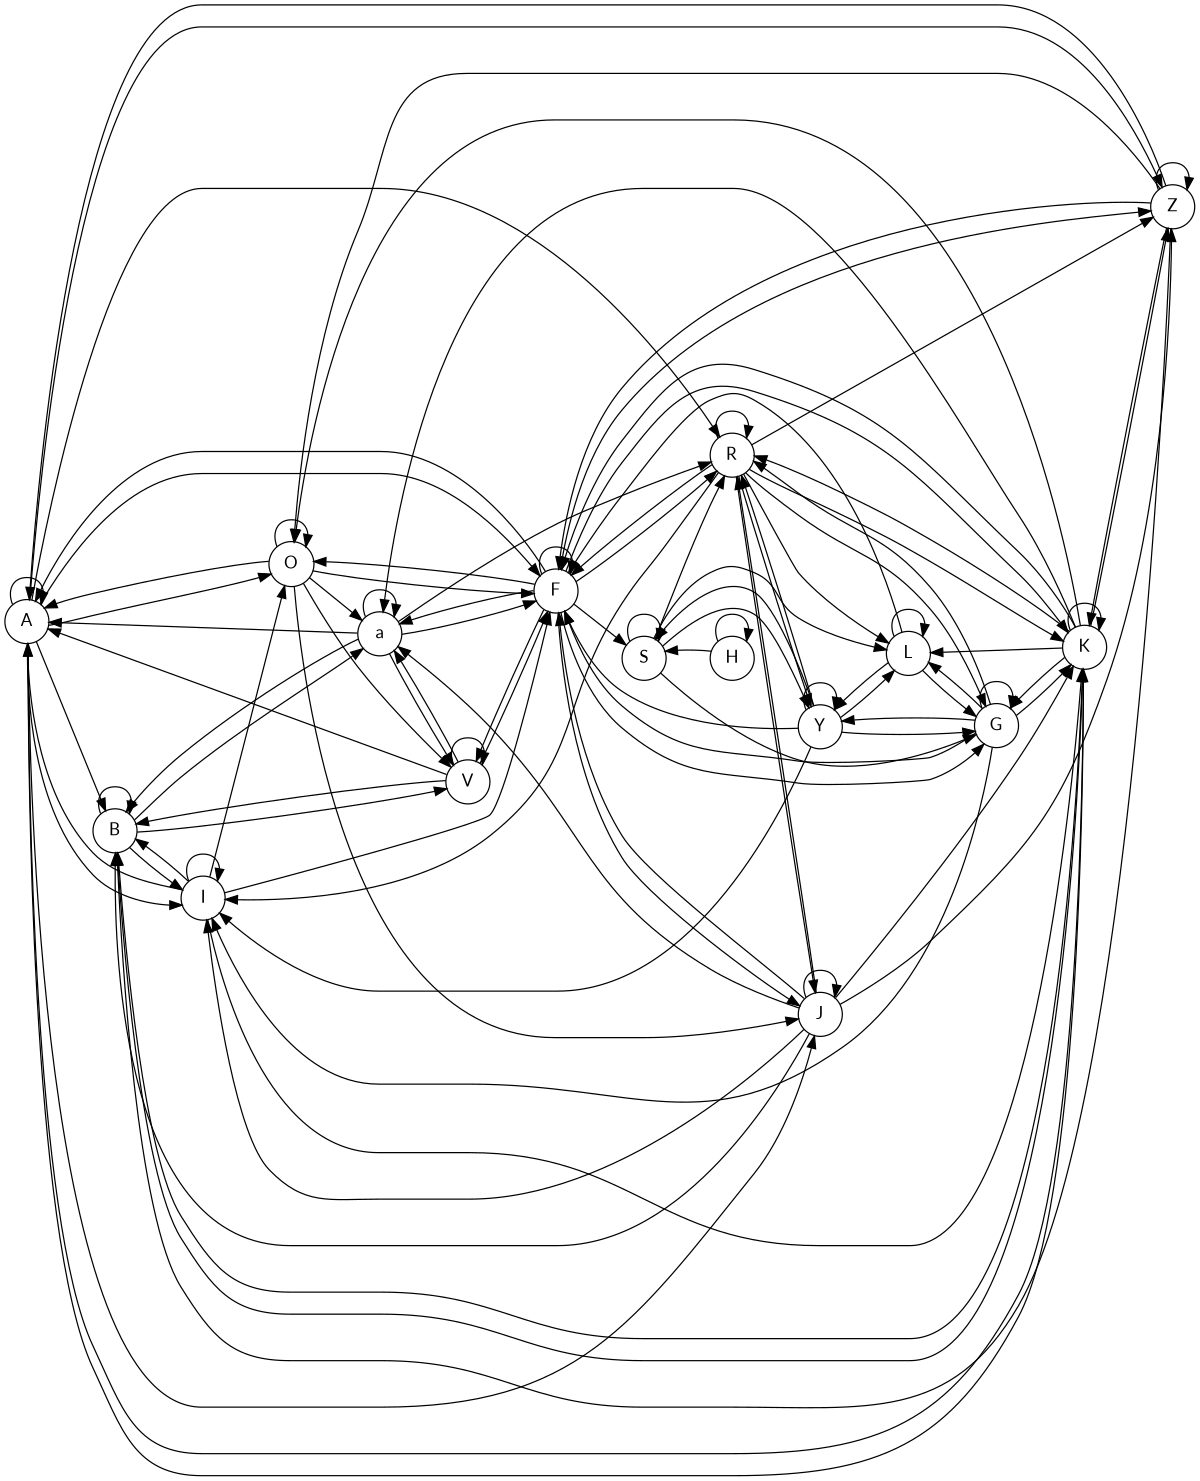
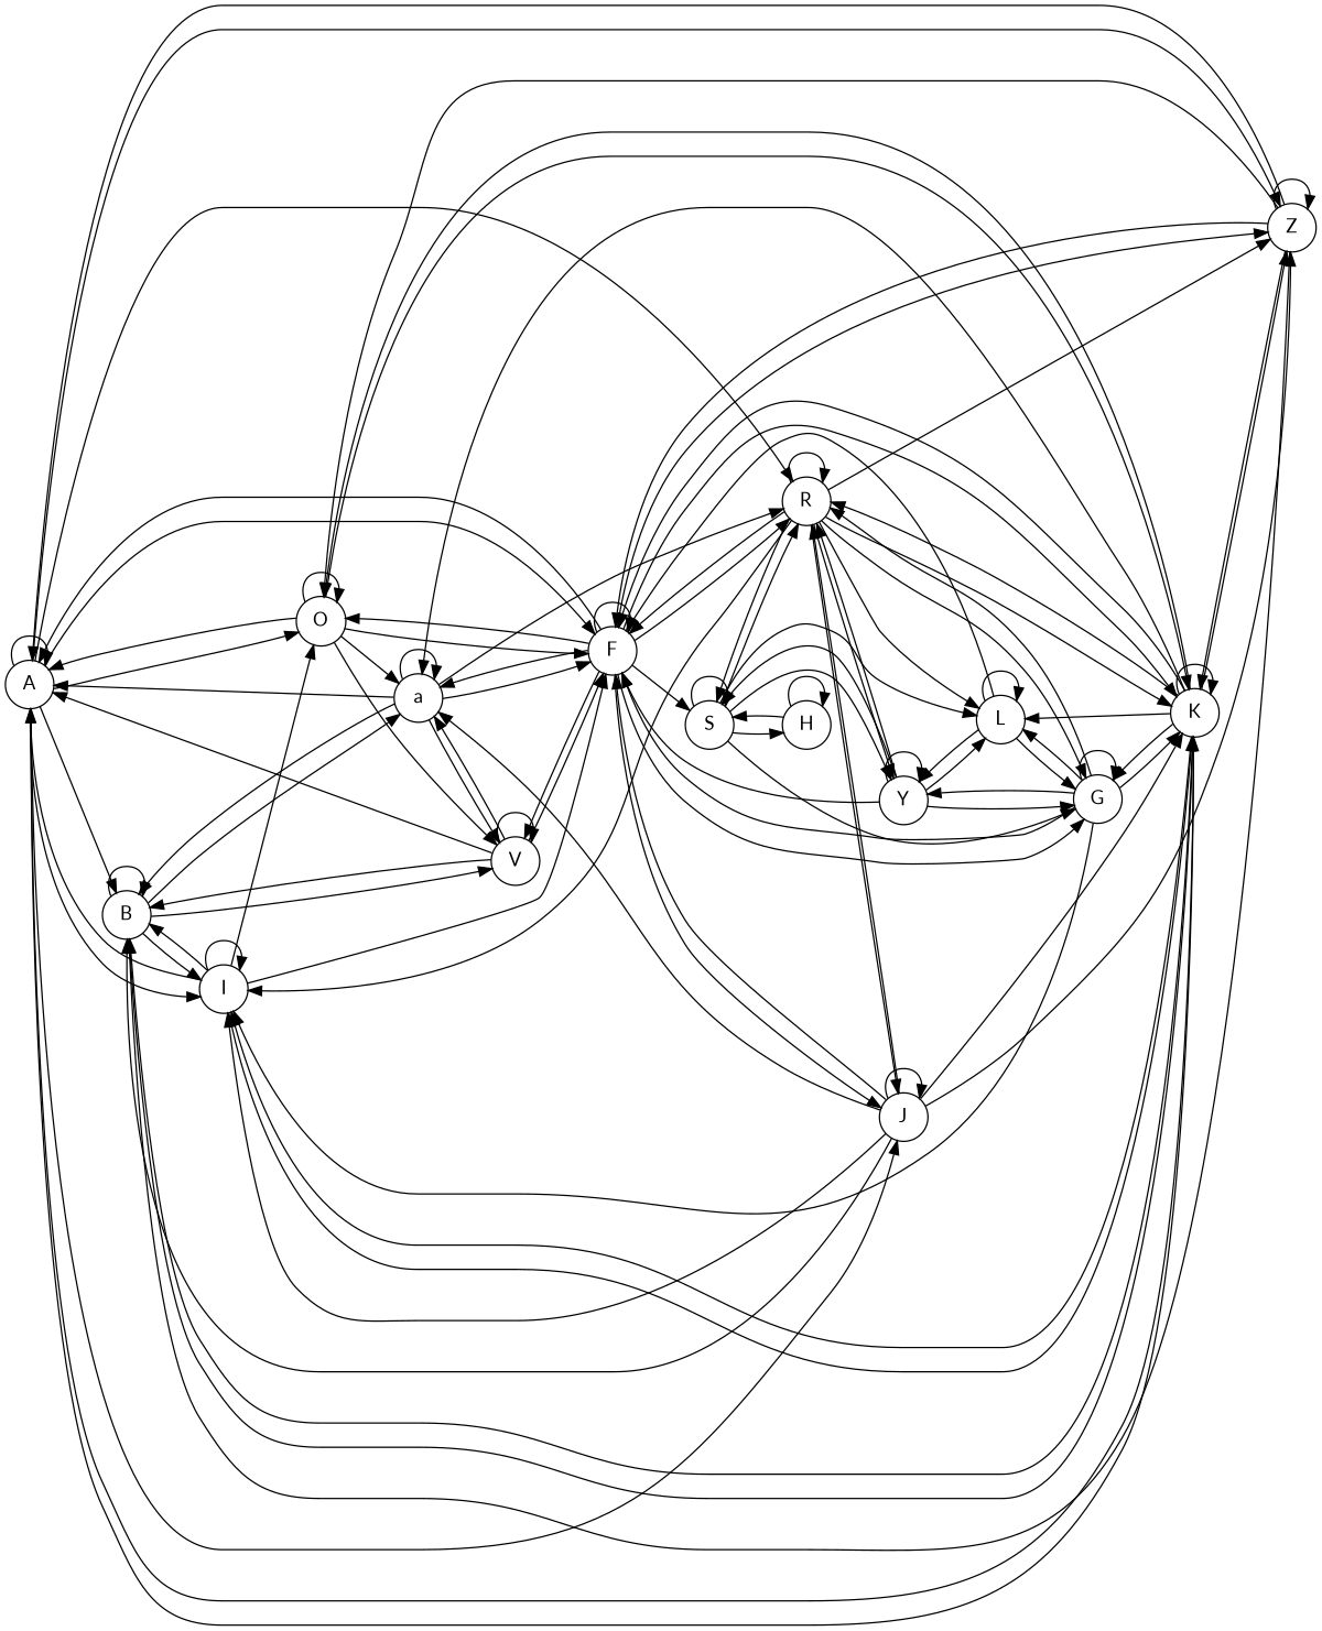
  digraph {
    fontname=Lato
    rankdir=LR
    node [fontname=Lato shape=circle]
    edge [fontname=Lato]
    A
    B
    F
    I
    J
    K
    O
    R
    Z
    V
    a
    G
    S
    L
    Y
    H
    A -> A
    A -> B
    A -> F
    A -> I
    A -> J
    A -> K
    A -> O
    A -> R
    A -> Z
    B -> B
    B -> I
    B -> K
    B -> V
    B -> a
    F -> A
    F -> F
    F -> J
    F -> K
    F -> O
    F -> R
    F -> Z
    F -> V
    F -> a
    F -> G
    F -> S
    I -> A
    I -> B
    I -> F
    I -> I
    I -> K
    I -> O
    J -> B
    J -> F
    J -> I
    J -> J
    J -> K
    J -> R
    J -> Z
    J -> a
    K -> A
    K -> B
    K -> F
-   Y -> I
+   K -> I
    K -> K
    K -> O
    K -> R
    K -> Z
    K -> a
    K -> G
    K -> L
    O -> A
    O -> F
-   O -> J
+   O -> K
    O -> O
    O -> V
    O -> a
    R -> F
    R -> I
    R -> J
    R -> K
    R -> R
    R -> Z
    R -> G
+   R -> S
    R -> L
    R -> Y
    Z -> A
    Z -> B
    Z -> F
    Z -> K
    Z -> O
    Z -> Z
    V -> A
    V -> B
    V -> F
    V -> V
    V -> a
    a -> A
    a -> B
    a -> F
    a -> R
    a -> V
    a -> a
    G -> F
    G -> I
    G -> K
    G -> R
    G -> G
    G -> L
    G -> Y
    S -> R
    S -> G
    S -> S
    S -> L
    S -> Y
+   S -> H
    L -> F
    L -> G
    L -> L
    L -> Y
    Y -> F
    Y -> R
    Y -> G
    Y -> S
    Y -> L
    Y -> Y
    H -> S
    H -> H
  }
